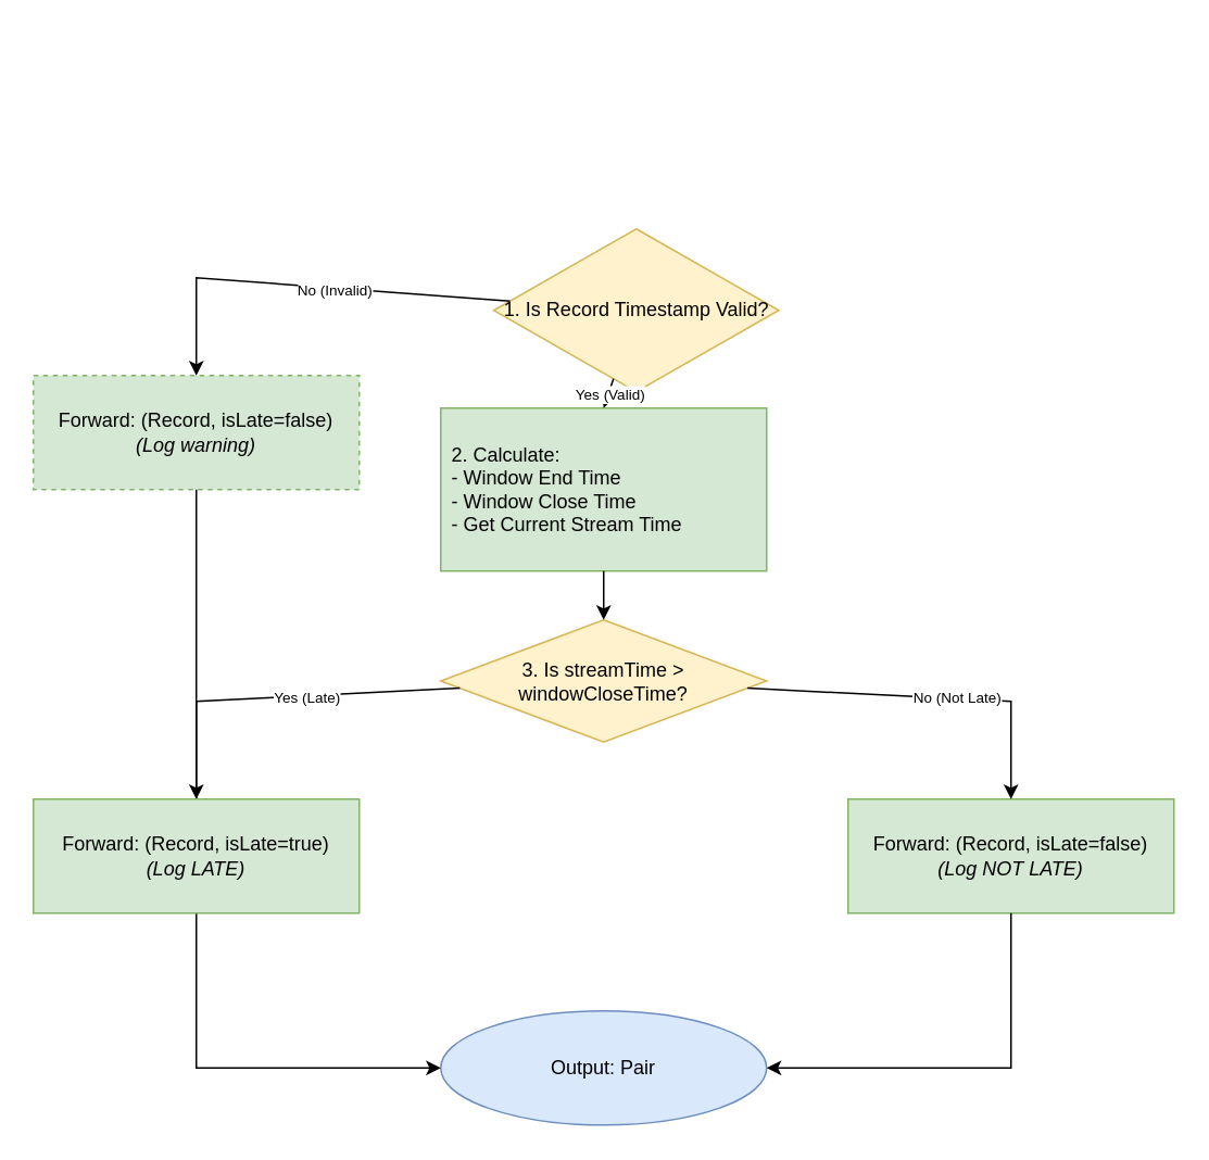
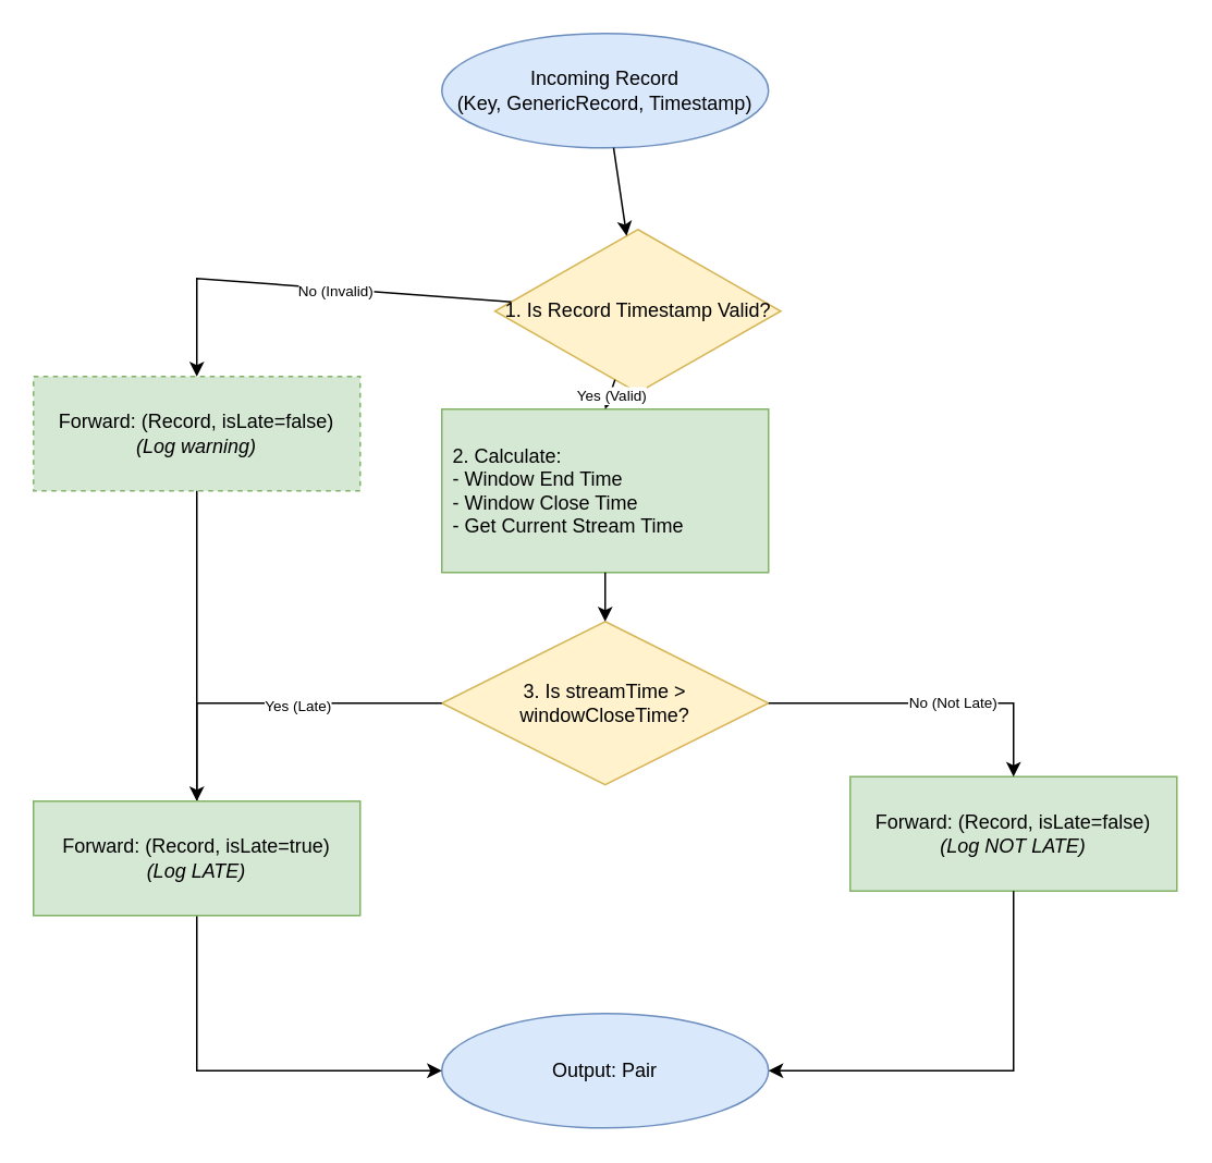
  <mxCell id="0" />
  <mxCell id="1" parent="0" />
+ <mxCell id="2" value="Incoming Record&lt;br&gt;(Key, GenericRecord, Timestamp)" style="ellipse;whiteSpace=wrap;html=1;fillColor=#dae8fc;strokeColor=#6c8ebf;" parent="1" vertex="1"><mxGeometry x="270" y="20" width="200" height="70" as="geometry" /></mxCell>
  <mxCell id="3" value="1. Is Record Timestamp Valid?" style="rhombus;whiteSpace=wrap;html=1;fillColor=#fff2cc;strokeColor=#d6b656;" parent="1" vertex="1"><mxGeometry x="302.5" y="140" width="175" height="100" as="geometry" /></mxCell>
  <mxCell id="4" value="Forward: (Record, isLate=false)&lt;br&gt;&lt;i&gt;(Log warning)&lt;/i&gt;" style="rounded=0;whiteSpace=wrap;html=1;fillColor=#d5e8d4;strokeColor=#82b366;dashed=1;" parent="1" vertex="1"><mxGeometry x="20" y="230" width="200" height="70" as="geometry" /></mxCell>
  <mxCell id="5" value="2. Calculate:&lt;br&gt;- Window End Time&lt;br&gt;- Window Close Time&lt;br&gt;- Get Current Stream Time" style="rounded=0;whiteSpace=wrap;html=1;fillColor=#d5e8d4;strokeColor=#82b366;align=left;spacingLeft=5;" parent="1" vertex="1"><mxGeometry x="270" y="250" width="200" height="100" as="geometry" /></mxCell>
- <mxCell id="6" value="3. Is streamTime &amp;gt; windowCloseTime?" style="rhombus;whiteSpace=wrap;html=1;fillColor=#fff2cc;strokeColor=#d6b656;" parent="1" vertex="1"><mxGeometry x="270" y="380" width="200" height="75" as="geometry" /></mxCell>
- <mxCell id="7" value="Forward: (Record, isLate=false)&lt;br&gt;&lt;i&gt;(Log NOT LATE)&lt;/i&gt;" style="rounded=0;whiteSpace=wrap;html=1;fillColor=#d5e8d4;strokeColor=#82b366;" parent="1" vertex="1"><mxGeometry x="520" y="490" width="200" height="70" as="geometry" /></mxCell>
+ <mxCell id="6" value="3. Is streamTime &amp;gt; windowCloseTime?" style="rhombus;whiteSpace=wrap;html=1;fillColor=#fff2cc;strokeColor=#d6b656;" parent="1" vertex="1"><mxGeometry x="270" y="380" width="200" height="100" as="geometry" /></mxCell>
+ <mxCell id="7" value="Forward: (Record, isLate=false)&lt;br&gt;&lt;i&gt;(Log NOT LATE)&lt;/i&gt;" style="rounded=0;whiteSpace=wrap;html=1;fillColor=#d5e8d4;strokeColor=#82b366;" parent="1" vertex="1"><mxGeometry x="520" y="475" width="200" height="70" as="geometry" /></mxCell>
  <mxCell id="8" value="Output: Pair&lt;GenericRecord, Boolean&gt;" style="ellipse;whiteSpace=wrap;html=1;fillColor=#dae8fc;strokeColor=#6c8ebf;" parent="1" vertex="1"><mxGeometry x="270" y="620" width="200" height="70" as="geometry" /></mxCell>
+ <mxCell id="9" style="endArrow=classic;html=1;rounded=0;" parent="1" source="2" target="3" edge="1"><mxGeometry width="50" height="50" relative="1" as="geometry" /></mxCell>
  <mxCell id="10" style="endArrow=classic;html=1;rounded=0;entryX=0.5;entryY=0;entryDx=0;entryDy=0;" parent="1" source="3" target="4" edge="1"><mxGeometry width="50" height="50" relative="1" as="geometry"><mxPoint x="272.5" y="170" as="sourcePoint" /><mxPoint x="120" y="220" as="targetPoint" /><Array as="points"><mxPoint x="120" y="170" /></Array></mxGeometry></mxCell>
  <mxCell id="11" value="No (Invalid)" style="edgeLabel;html=1;align=center;verticalAlign=middle;resizable=0;points=[];fontSize=9;" parent="10" vertex="1" connectable="0"><mxGeometry x="-0.15" y="1" relative="1" as="geometry" /></mxCell>
  <mxCell id="12" style="endArrow=classic;html=1;rounded=0;entryX=0;entryY=0.5;entryDx=0;entryDy=0;" parent="1" source="4" target="8" edge="1"><mxGeometry width="50" height="50" relative="1" as="geometry"><mxPoint x="120" y="310" as="sourcePoint" /><mxPoint x="260" y="655" as="targetPoint" /><Array as="points"><mxPoint x="120" y="655" /></Array></mxGeometry></mxCell>
  <mxCell id="13" style="endArrow=classic;html=1;rounded=0;entryX=0.5;entryY=0;entryDx=0;entryDy=0;" parent="1" source="3" target="5" edge="1"><mxGeometry width="50" height="50" relative="1" as="geometry"><mxPoint x="467.5" y="170" as="sourcePoint" /><mxPoint x="370" y="240" as="targetPoint" /></mxGeometry></mxCell>
  <mxCell id="14" value="Yes (Valid)" style="edgeLabel;html=1;align=center;verticalAlign=middle;resizable=0;points=[];fontSize=9;" parent="13" vertex="1" connectable="0"><mxGeometry x="0.1" y="1" relative="1" as="geometry" /></mxCell>
  <mxCell id="15" style="endArrow=classic;html=1;rounded=0;" parent="1" source="5" target="6" edge="1"><mxGeometry width="50" height="50" relative="1" as="geometry" /></mxCell>
  <mxCell id="16" style="endArrow=classic;html=1;rounded=0;entryX=0.5;entryY=0;entryDx=0;entryDy=0;" parent="1" source="6" target="21" edge="1"><mxGeometry width="50" height="50" relative="1" as="geometry"><mxPoint x="260" y="430" as="sourcePoint" /><mxPoint x="120" y="480" as="targetPoint" /><Array as="points"><mxPoint x="120" y="430" /></Array></mxGeometry></mxCell>
  <mxCell id="17" value="Yes (Late)" style="edgeLabel;html=1;align=center;verticalAlign=middle;resizable=0;points=[];fontSize=9;" parent="16" vertex="1" connectable="0"><mxGeometry x="-0.15" y="1" relative="1" as="geometry" /></mxCell>
  <mxCell id="18" style="endArrow=classic;html=1;rounded=0;entryX=0.5;entryY=0;entryDx=0;entryDy=0;" parent="1" source="6" target="7" edge="1"><mxGeometry width="50" height="50" relative="1" as="geometry"><mxPoint x="480" y="430" as="sourcePoint" /><mxPoint x="620" y="480" as="targetPoint" /><Array as="points"><mxPoint x="620" y="430" /></Array></mxGeometry></mxCell>
  <mxCell id="19" value="No (Not Late)" style="edgeLabel;html=1;align=center;verticalAlign=middle;resizable=0;points=[];fontSize=9;" parent="18" vertex="1" connectable="0"><mxGeometry x="0.15" y="1" relative="1" as="geometry" /></mxCell>
  <mxCell id="20" style="endArrow=classic;html=1;rounded=0;entryX=1;entryY=0.5;entryDx=0;entryDy=0;" parent="1" source="7" target="8" edge="1"><mxGeometry width="50" height="50" relative="1" as="geometry"><mxPoint x="620" y="570" as="sourcePoint" /><mxPoint x="480" y="655" as="targetPoint" /><Array as="points"><mxPoint x="620" y="655" /></Array></mxGeometry></mxCell>
  <mxCell id="21" value="Forward: (Record, isLate=true)&lt;br&gt;&lt;i&gt;(Log LATE)&lt;/i&gt;" style="rounded=0;whiteSpace=wrap;html=1;fillColor=#d5e8d4;strokeColor=#82b366;" parent="1" vertex="1"><mxGeometry x="20" y="490" width="200" height="70" as="geometry" /></mxCell>
